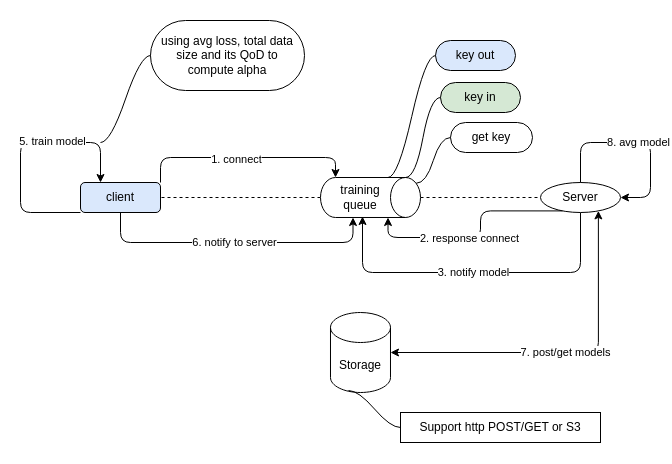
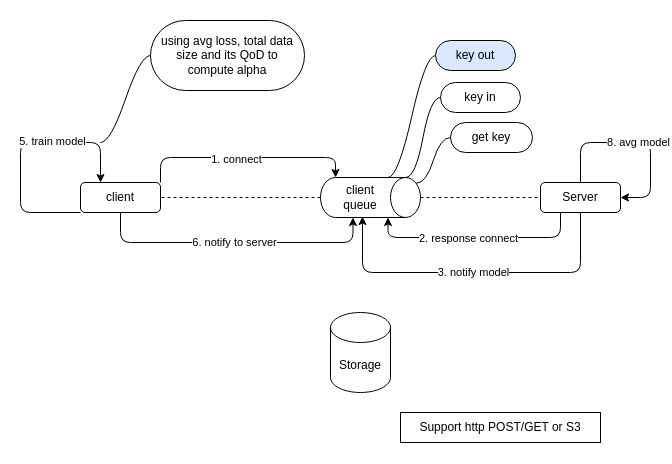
  <mxCell id="0" />
  <mxCell id="1" parent="0" />
  <mxCell id="2" style="edgeStyle=orthogonalEdgeStyle;rounded=1;orthogonalLoop=1;jettySize=auto;html=1;exitX=0.25;exitY=1;exitDx=0;exitDy=0;entryX=1;entryY=0;entryDx=0;entryDy=32.5;entryPerimeter=0;endArrow=classic;endFill=1;" edge="1" parent="1" source="5" target="12"><mxGeometry relative="1" as="geometry" /></mxCell>
  <mxCell id="3" value="2. response connect" style="edgeLabel;html=1;align=center;verticalAlign=middle;resizable=0;points=[];" vertex="1" connectable="0" parent="2"><mxGeometry x="0.085" relative="1" as="geometry"><mxPoint as="offset" /></mxGeometry></mxCell>
  <mxCell id="4" value="3. notify model" style="edgeStyle=orthogonalEdgeStyle;rounded=1;orthogonalLoop=1;jettySize=auto;html=1;exitX=0.5;exitY=1;exitDx=0;exitDy=0;entryX=0.975;entryY=0.58;entryDx=0;entryDy=0;entryPerimeter=0;endArrow=classic;endFill=1;" edge="1" parent="1" source="5" target="12"><mxGeometry relative="1" as="geometry"><Array as="points"><mxPoint x="580" y="272" /><mxPoint x="362" y="272" /></Array></mxGeometry></mxCell>
- <mxCell id="5" value="Server" style="ellipse;whiteSpace=wrap;html=1;" vertex="1" parent="1"><mxGeometry x="540" y="182" width="80" height="30" as="geometry" /></mxCell>
+ <mxCell id="5" value="Server" style="rounded=1;whiteSpace=wrap;html=1;" vertex="1" parent="1"><mxGeometry x="540" y="182" width="80" height="30" as="geometry" /></mxCell>
  <mxCell id="6" style="edgeStyle=orthogonalEdgeStyle;rounded=1;orthogonalLoop=1;jettySize=auto;html=1;exitX=1;exitY=0;exitDx=0;exitDy=0;entryX=0;entryY=1;entryDx=0;entryDy=-15;entryPerimeter=0;endArrow=classic;endFill=1;" edge="1" parent="1" source="9" target="12"><mxGeometry relative="1" as="geometry" /></mxCell>
  <mxCell id="7" value="1. connect" style="edgeLabel;html=1;align=center;verticalAlign=middle;resizable=0;points=[];" vertex="1" connectable="0" parent="6"><mxGeometry x="-0.091" y="-1" relative="1" as="geometry"><mxPoint as="offset" /></mxGeometry></mxCell>
  <mxCell id="8" value="6. notify to server" style="edgeStyle=orthogonalEdgeStyle;rounded=1;orthogonalLoop=1;jettySize=auto;html=1;exitX=0.5;exitY=1;exitDx=0;exitDy=0;entryX=1;entryY=0;entryDx=0;entryDy=67.5;entryPerimeter=0;endArrow=classic;endFill=1;" edge="1" parent="1" source="9" target="12"><mxGeometry relative="1" as="geometry"><Array as="points"><mxPoint x="120" y="242" /><mxPoint x="353" y="242" /></Array></mxGeometry></mxCell>
- <mxCell id="9" value="client" style="rounded=1;whiteSpace=wrap;html=1;fillColor=#dae8fc;" vertex="1" parent="1"><mxGeometry x="80" y="182" width="80" height="30" as="geometry" /></mxCell>
+ <mxCell id="9" value="client" style="rounded=1;whiteSpace=wrap;html=1;" vertex="1" parent="1"><mxGeometry x="80" y="182" width="80" height="30" as="geometry" /></mxCell>
  <mxCell id="10" style="edgeStyle=orthogonalEdgeStyle;rounded=0;orthogonalLoop=1;jettySize=auto;html=1;exitX=0.5;exitY=0;exitDx=0;exitDy=0;exitPerimeter=0;entryX=0;entryY=0.5;entryDx=0;entryDy=0;endArrow=none;endFill=0;dashed=1;" edge="1" parent="1" source="12" target="5"><mxGeometry relative="1" as="geometry" /></mxCell>
  <mxCell id="11" style="edgeStyle=orthogonalEdgeStyle;rounded=0;orthogonalLoop=1;jettySize=auto;html=1;exitX=0.5;exitY=1;exitDx=0;exitDy=0;exitPerimeter=0;entryX=1;entryY=0.5;entryDx=0;entryDy=0;dashed=1;endArrow=none;endFill=0;" edge="1" parent="1" source="12" target="9"><mxGeometry relative="1" as="geometry" /></mxCell>
  <mxCell id="12" value="" style="shape=cylinder3;whiteSpace=wrap;html=1;boundedLbl=1;backgroundOutline=1;size=15;rotation=90;" vertex="1" parent="1"><mxGeometry x="350" y="147" width="39.99" height="100" as="geometry" /></mxCell>
- <mxCell id="13" value="7. post/get models" style="edgeStyle=orthogonalEdgeStyle;rounded=1;orthogonalLoop=1;jettySize=auto;html=1;exitX=1;exitY=0.5;exitDx=0;exitDy=0;exitPerimeter=0;entryX=0.75;entryY=1;entryDx=0;entryDy=0;endArrow=classic;endFill=1;startArrow=classic;startFill=1;" edge="1" parent="1" source="14" target="5"><mxGeometry relative="1" as="geometry" /></mxCell>
  <mxCell id="14" value="Storage" style="shape=cylinder3;whiteSpace=wrap;html=1;boundedLbl=1;backgroundOutline=1;size=15;" vertex="1" parent="1"><mxGeometry x="329.99" y="312" width="60" height="80" as="geometry" /></mxCell>
- <mxCell id="15" value="key in" style="whiteSpace=wrap;html=1;rounded=1;arcSize=50;align=center;verticalAlign=middle;strokeWidth=1;autosize=1;spacing=4;treeFolding=1;treeMoving=1;newEdgeStyle={&quot;edgeStyle&quot;:&quot;entityRelationEdgeStyle&quot;,&quot;startArrow&quot;:&quot;none&quot;,&quot;endArrow&quot;:&quot;none&quot;,&quot;segment&quot;:10,&quot;curved&quot;:1};fillColor=#d5e8d4;" vertex="1" parent="1"><mxGeometry x="440" y="82" width="80" height="30" as="geometry" /></mxCell>
+ <mxCell id="15" value="key in" style="whiteSpace=wrap;html=1;rounded=1;arcSize=50;align=center;verticalAlign=middle;strokeWidth=1;autosize=1;spacing=4;treeFolding=1;treeMoving=1;newEdgeStyle={&quot;edgeStyle&quot;:&quot;entityRelationEdgeStyle&quot;,&quot;startArrow&quot;:&quot;none&quot;,&quot;endArrow&quot;:&quot;none&quot;,&quot;segment&quot;:10,&quot;curved&quot;:1};" vertex="1" parent="1"><mxGeometry x="440" y="82" width="80" height="30" as="geometry" /></mxCell>
  <mxCell id="16" value="" style="edgeStyle=entityRelationEdgeStyle;startArrow=none;endArrow=none;segment=10;curved=1;rounded=1;exitX=0;exitY=0;exitDx=0;exitDy=15;exitPerimeter=0;" edge="1" target="15" parent="1" source="12"><mxGeometry relative="1" as="geometry"><mxPoint x="380" y="132" as="sourcePoint" /></mxGeometry></mxCell>
  <mxCell id="17" value="key out" style="whiteSpace=wrap;html=1;rounded=1;arcSize=50;align=center;verticalAlign=middle;strokeWidth=1;autosize=1;spacing=4;treeFolding=1;treeMoving=1;newEdgeStyle={&quot;edgeStyle&quot;:&quot;entityRelationEdgeStyle&quot;,&quot;startArrow&quot;:&quot;none&quot;,&quot;endArrow&quot;:&quot;none&quot;,&quot;segment&quot;:10,&quot;curved&quot;:1};fillColor=#dae8fc;" vertex="1" parent="1"><mxGeometry x="435" y="40" width="80" height="30" as="geometry" /></mxCell>
  <mxCell id="18" value="" style="edgeStyle=entityRelationEdgeStyle;startArrow=none;endArrow=none;segment=10;curved=1;rounded=1;exitX=0;exitY=0;exitDx=0;exitDy=32.5;exitPerimeter=0;" edge="1" target="17" parent="1" source="12"><mxGeometry relative="1" as="geometry"><mxPoint x="380" y="82" as="sourcePoint" /></mxGeometry></mxCell>
  <mxCell id="19" style="edgeStyle=orthogonalEdgeStyle;rounded=1;orthogonalLoop=1;jettySize=auto;html=1;exitX=0;exitY=1;exitDx=0;exitDy=0;entryX=0.25;entryY=0;entryDx=0;entryDy=0;endArrow=classic;endFill=1;" edge="1" parent="1" source="9" target="9"><mxGeometry relative="1" as="geometry"><Array as="points"><mxPoint x="20" y="212" /><mxPoint x="20" y="142" /><mxPoint x="100" y="142" /></Array></mxGeometry></mxCell>
  <mxCell id="20" value="5. train model" style="edgeLabel;html=1;align=center;verticalAlign=middle;resizable=0;points=[];" vertex="1" connectable="0" parent="19"><mxGeometry x="0.288" y="2" relative="1" as="geometry"><mxPoint as="offset" /></mxGeometry></mxCell>
  <mxCell id="21" value="8. avg model" style="edgeStyle=orthogonalEdgeStyle;rounded=1;orthogonalLoop=1;jettySize=auto;html=1;exitX=0.5;exitY=0;exitDx=0;exitDy=0;entryX=1;entryY=0.5;entryDx=0;entryDy=0;endArrow=classic;endFill=1;" edge="1" parent="1" source="5" target="5"><mxGeometry relative="1" as="geometry"><Array as="points"><mxPoint x="580" y="142" /><mxPoint x="650" y="142" /><mxPoint x="650" y="197" /></Array></mxGeometry></mxCell>
  <mxCell id="22" value="using avg loss, total data size and its QoD to compute alpha" style="whiteSpace=wrap;html=1;rounded=1;arcSize=50;align=center;verticalAlign=middle;strokeWidth=1;autosize=1;spacing=4;treeFolding=1;treeMoving=1;newEdgeStyle={&quot;edgeStyle&quot;:&quot;entityRelationEdgeStyle&quot;,&quot;startArrow&quot;:&quot;none&quot;,&quot;endArrow&quot;:&quot;none&quot;,&quot;segment&quot;:10,&quot;curved&quot;:1};" vertex="1" parent="1"><mxGeometry x="150" y="20" width="154" height="70" as="geometry" /></mxCell>
  <mxCell id="23" value="" style="edgeStyle=entityRelationEdgeStyle;startArrow=none;endArrow=none;segment=10;curved=1;rounded=1;" edge="1" target="22" parent="1"><mxGeometry relative="1" as="geometry"><mxPoint x="100" y="142" as="sourcePoint" /></mxGeometry></mxCell>
  <mxCell id="24" value="Support http POST/GET or S3" style="whiteSpace=wrap;html=1;arcSize=50;align=center;verticalAlign=middle;strokeWidth=1;autosize=1;spacing=4;treeFolding=1;treeMoving=1;newEdgeStyle={&quot;edgeStyle&quot;:&quot;entityRelationEdgeStyle&quot;,&quot;startArrow&quot;:&quot;none&quot;,&quot;endArrow&quot;:&quot;none&quot;,&quot;segment&quot;:10,&quot;curved&quot;:1};rounded=0;" vertex="1" parent="1"><mxGeometry x="400" y="412" width="200" height="30" as="geometry" /></mxCell>
- <mxCell id="25" value="" style="edgeStyle=entityRelationEdgeStyle;startArrow=none;endArrow=none;segment=10;curved=1;rounded=1;exitX=0.3;exitY=0.975;exitDx=0;exitDy=0;exitPerimeter=0;" edge="1" target="24" parent="1" source="14"><mxGeometry relative="1" as="geometry"><mxPoint x="313.99" y="492" as="sourcePoint" /></mxGeometry></mxCell>
- <mxCell id="26" value="training queue" style="text;html=1;strokeColor=none;fillColor=none;align=center;verticalAlign=middle;whiteSpace=wrap;rounded=0;" vertex="1" parent="1"><mxGeometry x="329.99" y="182" width="60" height="30" as="geometry" /></mxCell>
+ <mxCell id="26" value="client queue" style="text;html=1;strokeColor=none;fillColor=none;align=center;verticalAlign=middle;whiteSpace=wrap;rounded=0;" vertex="1" parent="1"><mxGeometry x="329.99" y="182" width="60" height="30" as="geometry" /></mxCell>
  <mxCell id="27" value="get key" style="whiteSpace=wrap;html=1;rounded=1;arcSize=50;align=center;verticalAlign=middle;strokeWidth=1;autosize=1;spacing=4;treeFolding=1;treeMoving=1;newEdgeStyle={&quot;edgeStyle&quot;:&quot;entityRelationEdgeStyle&quot;,&quot;startArrow&quot;:&quot;none&quot;,&quot;endArrow&quot;:&quot;none&quot;,&quot;segment&quot;:10,&quot;curved&quot;:1};" vertex="1" parent="1"><mxGeometry x="450" y="122" width="82" height="30" as="geometry" /></mxCell>
  <mxCell id="28" value="" style="edgeStyle=entityRelationEdgeStyle;startArrow=none;endArrow=none;segment=10;curved=1;rounded=1;exitX=0.145;exitY=0;exitDx=0;exitDy=4.35;exitPerimeter=0;" edge="1" parent="1" target="27" source="12"><mxGeometry relative="1" as="geometry"><mxPoint x="409.995" y="227.005" as="sourcePoint" /></mxGeometry></mxCell>
